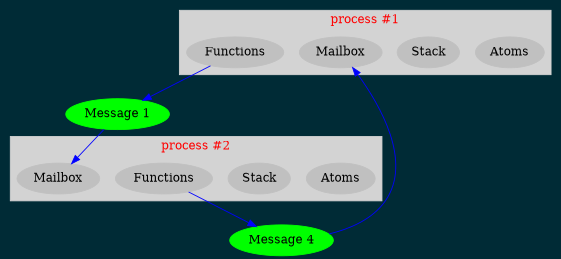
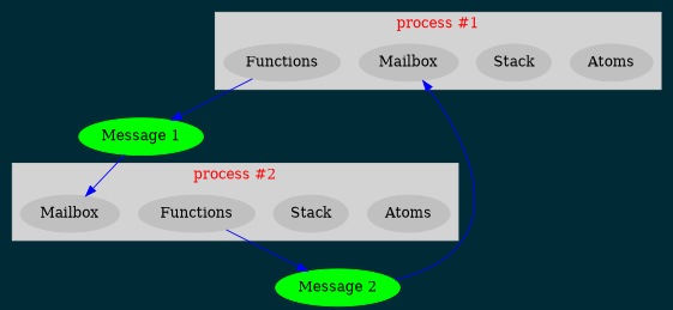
  digraph {
    bgcolor="#002b36"
    color="#ffffff"
    fillcolor="#ffffff"
    fontcolor=red
    style=filled
    node [color=gray style=filled]
    edge [color=blue]
    n1 [label=Atoms]
    n2 [label=Stack]
    n3 [label=Functions]
    n4 [label=Mailbox]
    n5 [label=Atoms]
    n6 [label=Stack]
    n7 [label=Functions]
    n8 [label=Mailbox]
    n9 [color=green label="Message 1"]
-   n10 [color=green label="Message 4"]
+   n10 [color=green label="Message 2"]
    subgraph cluster_1 {
      color=lightgrey
      fillcolor=lightgrey
      label="process #1"
      n1
      n2
      n3
      n4
    }
    subgraph cluster_2 {
      color=lightgrey
      fillcolor=lightgrey
      label="process #2"
      n5
      n6
      n7
      n8
    }
    n3 -> n9
    n7 -> n10
    n9 -> n8
    n10 -> n4
  }
